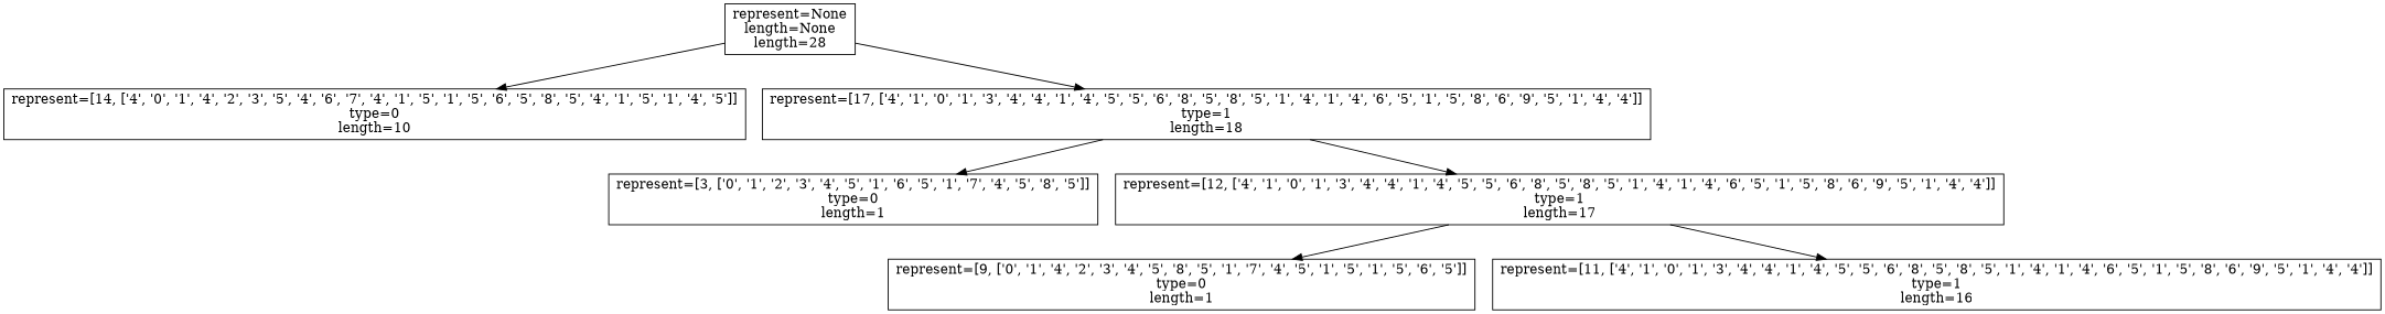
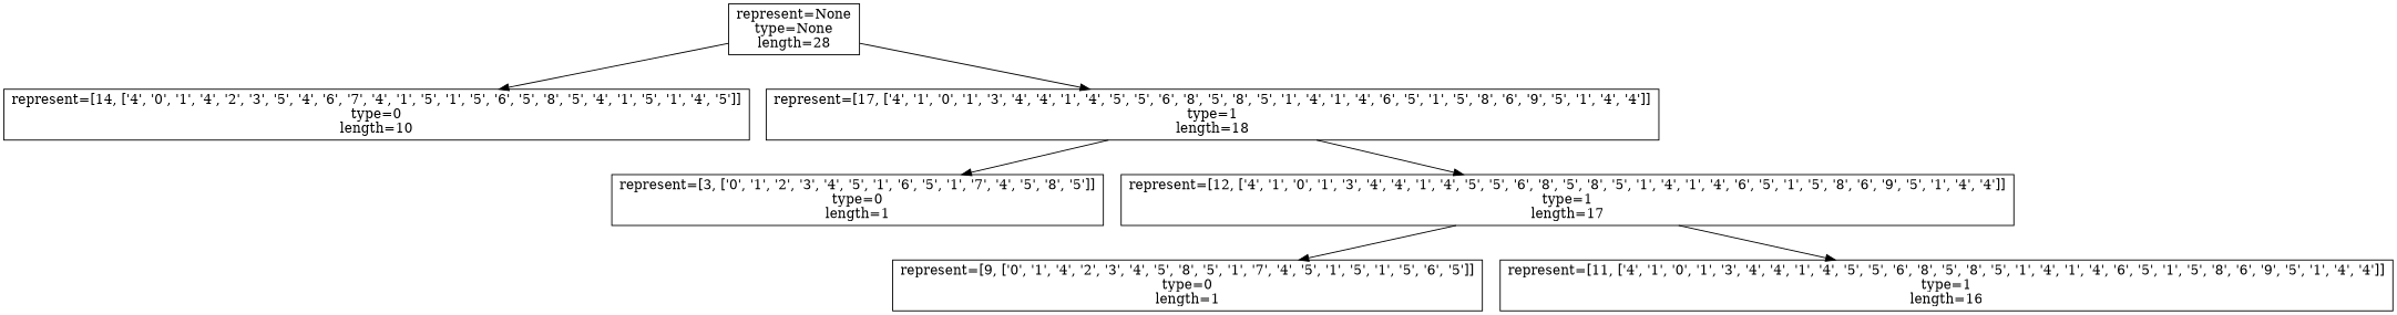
  digraph {
    node [shape=box]
    edge [fontname=helvetica]
-   n1 [label=<represent=None<br/>length=None<br/>length=28<br/>>]
+   n1 [label=<represent=None<br/>type=None<br/>length=28<br/>>]
    n2 [label=<represent=[14, ['4', '0', '1', '4', '2', '3', '5', '4', '6', '7', '4', '1', '5', '1', '5', '6', '5', '8', '5', '4', '1', '5', '1', '4', '5']]<br/>type=0<br/>length=10<br/>>]
    n3 [label=<represent=[17, ['4', '1', '0', '1', '3', '4', '4', '1', '4', '5', '5', '6', '8', '5', '8', '5', '1', '4', '1', '4', '6', '5', '1', '5', '8', '6', '9', '5', '1', '4', '4']]<br/>type=1<br/>length=18<br/>>]
    n4 [label=<represent=[3, ['0', '1', '2', '3', '4', '5', '1', '6', '5', '1', '7', '4', '5', '8', '5']]<br/>type=0<br/>length=1<br/>>]
    n5 [label=<represent=[12, ['4', '1', '0', '1', '3', '4', '4', '1', '4', '5', '5', '6', '8', '5', '8', '5', '1', '4', '1', '4', '6', '5', '1', '5', '8', '6', '9', '5', '1', '4', '4']]<br/>type=1<br/>length=17<br/>>]
    n6 [label=<represent=[9, ['0', '1', '4', '2', '3', '4', '5', '8', '5', '1', '7', '4', '5', '1', '5', '1', '5', '6', '5']]<br/>type=0<br/>length=1<br/>>]
    n7 [label=<represent=[11, ['4', '1', '0', '1', '3', '4', '4', '1', '4', '5', '5', '6', '8', '5', '8', '5', '1', '4', '1', '4', '6', '5', '1', '5', '8', '6', '9', '5', '1', '4', '4']]<br/>type=1<br/>length=16<br/>>]
    n1 -> n2
    n1 -> n3
    n3 -> n4
    n3 -> n5
    n5 -> n6
    n5 -> n7
  }
